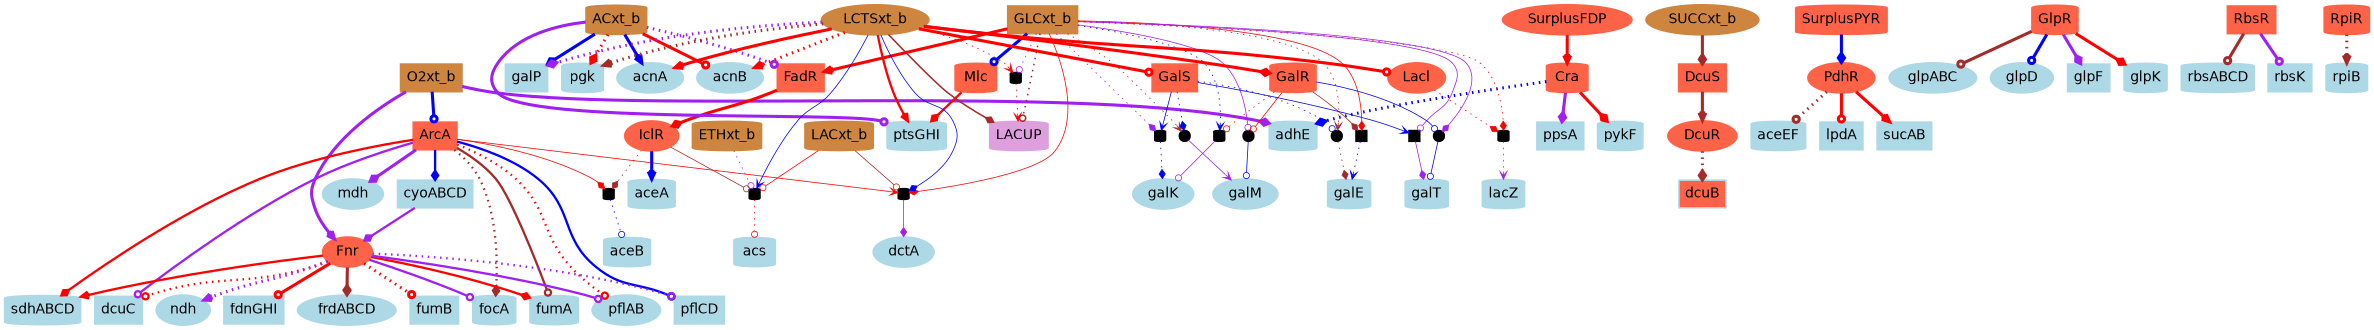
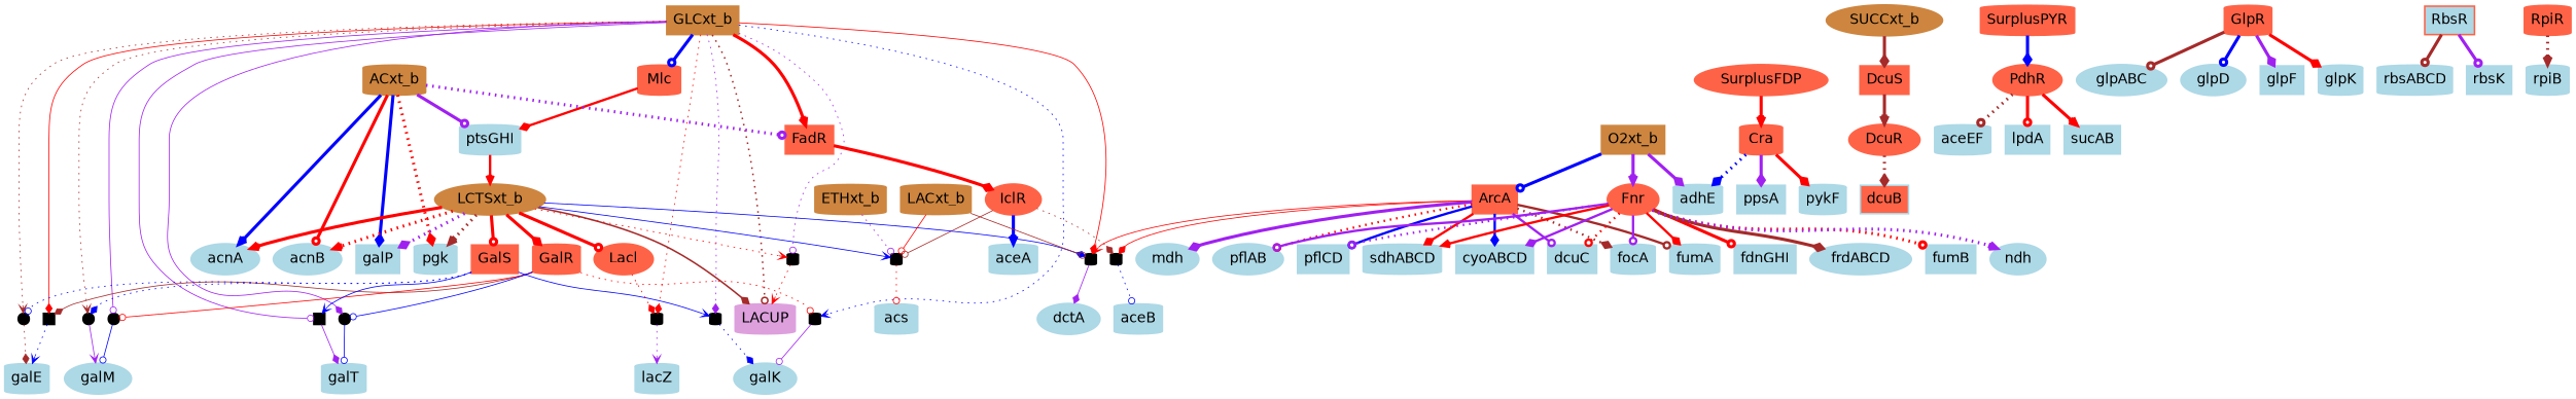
  digraph {
    node [color=lightblue fillcolor=lightblue fontname=Helvetica fontsize=18 shape=cylinder style="filled, bold"]
    edge [arrowhead=odot color=red dir=forward penwidth=4 sign=-1 style=bold weight=4]
    O2xt_b [color=peru fillcolor=peru shape=box]
    ArcA [color=tomato fillcolor=tomato shape=box]
    Fnr [color=tomato fillcolor=tomato shape=ellipse]
    adhE
    n5 [color=black fillcolor=black fixedsize=True height=0.2 label="." width=0.2]
    cyoABCD [shape=box]
    n7 [color=black fillcolor=black fixedsize=True height=0.2 label="." width=0.2]
    dcuC [shape=box]
    focA
    fumA
    mdh [shape=ellipse]
    pflAB [shape=ellipse]
    pflCD [shape=box]
    sdhABCD
    fdnGHI [shape=box]
    frdABCD [shape=ellipse]
    fumB [shape=box]
    ndh [shape=ellipse]
    aceB
    dctA [shape=ellipse]
    SurplusFDP [color=tomato fillcolor=tomato shape=ellipse]
    Cra [color=tomato fillcolor=tomato]
    ppsA [shape=box]
    pykF
    DcuS [color=tomato fillcolor=tomato shape=box]
    DcuR [color=tomato fillcolor=tomato shape=ellipse]
    dcuB [fillcolor=tomato shape=box]
    SUCCxt_b [color=peru fillcolor=peru shape=ellipse]
    GLCxt_b [color=peru fillcolor=peru shape=box]
    FadR [color=tomato fillcolor=tomato shape=box]
    LACUP [color=plum fillcolor=plum]
    n32 [color=black fillcolor=black fixedsize=True height=0.2 label="." width=0.2]
    Mlc [color=tomato fillcolor=tomato]
    n34 [color=black fillcolor=black fixedsize=True height=0.2 label="." shape=box width=0.2]
    n35 [color=black fillcolor=black fixedsize=True height=0.2 label="." shape=ellipse width=0.2]
    n36 [color=black fillcolor=black fixedsize=True height=0.2 label="." width=0.2]
    n37 [color=black fillcolor=black fixedsize=True height=0.2 label="." width=0.2]
    n38 [color=black fillcolor=black fixedsize=True height=0.2 label="." shape=ellipse width=0.2]
    n39 [color=black fillcolor=black fixedsize=True height=0.2 label="." shape=ellipse width=0.2]
    n40 [color=black fillcolor=black fixedsize=True height=0.2 label="." shape=ellipse width=0.2]
    n41 [color=black fillcolor=black fixedsize=True height=0.2 label="." shape=box width=0.2]
    n42 [color=black fillcolor=black fixedsize=True height=0.2 label="." width=0.2]
    IclR [color=tomato fillcolor=tomato shape=ellipse]
    ptsGHI
    galE
    galK [shape=ellipse]
    galM [shape=ellipse]
    galT
    lacZ
    n50 [color=black fillcolor=black fixedsize=True height=0.2 label="." width=0.2]
    aceA
    ACxt_b [color=peru fillcolor=peru]
    acnA [shape=ellipse]
    acnB [shape=ellipse]
    galP [shape=box]
    pgk
    LCTSxt_b [color=peru fillcolor=peru shape=ellipse]
    GalR [color=tomato fillcolor=tomato]
    GalS [color=tomato fillcolor=tomato shape=box]
    Lacl [color=tomato fillcolor=tomato shape=ellipse]
    acs
    SurplusPYR [color=tomato fillcolor=tomato]
    PdhR [color=tomato fillcolor=tomato shape=ellipse]
    aceEF
    lpdA [shape=box]
    sucAB [shape=box]
    ETHxt_b [color=peru fillcolor=peru]
    LACxt_b [color=peru fillcolor=peru]
    GlpR [color=tomato fillcolor=tomato]
    glpABC [shape=ellipse]
    glpD [shape=ellipse]
    glpF [shape=box]
    glpK
-   RbsR [color=tomato fillcolor=tomato shape=box]
+   RbsR [color=tomato shape=box]
    rbsABCD
    rbsK [shape=box]
    RpiR [color=tomato fillcolor=tomato]
    rpiB
    O2xt_b -> ArcA [color=blue]
    O2xt_b -> Fnr [arrowhead=vee color=purple]
    O2xt_b -> adhE [arrowhead=diamond color=purple style=solid]
    ArcA -> n5 [arrowhead=diamond penwidth=1 style=solid weight=1]
    ArcA -> cyoABCD [arrowhead=diamond color=blue penwidth=3 weight=3]
    ArcA -> n7 [arrowhead=vee penwidth=1 weight=1]
    ArcA -> dcuC [color=purple penwidth=3 sign=1 weight=3]
    ArcA -> focA [arrowhead=diamond color=brown penwidth=3 sign=1 style=dotted weight=3]
    ArcA -> fumA [color=brown penwidth=3 weight=3]
    ArcA -> mdh [arrowhead=diamond color=purple style=solid]
    ArcA -> pflAB [penwidth=3 sign=1 style=dotted weight=3]
    ArcA -> pflCD [color=blue penwidth=3 sign=1 weight=3]
    ArcA -> sdhABCD [arrowhead=diamond penwidth=3 style=solid weight=3]
-   cyoABCD -> Fnr [arrowhead=diamond color=purple penwidth=3 style=solid weight=3]
+   Fnr -> cyoABCD [arrowhead=diamond color=purple penwidth=3 style=solid weight=3]
    Fnr -> dcuC [penwidth=3 sign=1 style=dotted weight=3]
    Fnr -> focA [color=purple penwidth=3 sign=1 style=solid weight=3]
    Fnr -> fumA [arrowhead=diamond penwidth=3 style=solid weight=3]
    Fnr -> pflAB [color=purple penwidth=3 sign=1 style=solid weight=3]
    Fnr -> pflCD [color=purple penwidth=3 sign=1 style=dotted weight=3]
    Fnr -> sdhABCD [arrowhead=vee penwidth=3 weight=3]
    Fnr -> fdnGHI [sign=1]
    Fnr -> frdABCD [arrowhead=diamond color=brown sign=1]
    Fnr -> fumB [sign=1 style=dotted]
    Fnr -> ndh [arrowhead=vee color=purple style=dotted]
    n5 -> aceB [color=blue penwidth=1 sign=1 style=dotted weight=1]
    n7 -> dctA [arrowhead=diamond color=purple penwidth=1 sign=1 weight=1]
    SurplusFDP -> Cra [arrowhead=vee]
    Cra -> adhE [arrowhead=diamond color=blue style=dotted]
    Cra -> ppsA [arrowhead=diamond color=purple sign=1 style=solid]
    Cra -> pykF [arrowhead=diamond style=solid]
    DcuS -> DcuR [arrowhead=vee color=brown sign=1]
    DcuR -> dcuB [arrowhead=diamond color=brown sign=1 style=dotted]
    SUCCxt_b -> DcuS [arrowhead=diamond color=brown sign=1 style=solid]
    GLCxt_b -> n7 [arrowhead=diamond penwidth=1 style=solid weight=1]
    GLCxt_b -> FadR [arrowhead=vee sign=1]
    GLCxt_b -> LACUP [color=brown penwidth=2 style=dotted weight=2]
    GLCxt_b -> n32 [color=purple penwidth=1 style=dotted weight=1]
    GLCxt_b -> Mlc [color=blue style=solid]
    GLCxt_b -> n34 [arrowhead=diamond penwidth=1 style=solid weight=1]
    GLCxt_b -> n35 [arrowhead=vee color=brown penwidth=1 style=dotted weight=1]
    GLCxt_b -> n36 [arrowhead=vee color=blue penwidth=1 style=dotted weight=1]
    GLCxt_b -> n37 [arrowhead=diamond color=purple penwidth=1 style=dotted weight=1]
    GLCxt_b -> n38 [color=purple penwidth=1 style=solid weight=1]
    GLCxt_b -> n39 [arrowhead=vee color=brown penwidth=1 style=dotted weight=1]
    GLCxt_b -> n40 [arrowhead=diamond color=purple penwidth=1 style=solid weight=1]
    GLCxt_b -> n41 [color=purple penwidth=1 style=solid weight=1]
    GLCxt_b -> n42 [arrowhead=diamond penwidth=1 style=dotted weight=1]
    FadR -> IclR [arrowhead=diamond sign=1]
    n32 -> LACUP [arrowhead=vee penwidth=1 sign=1 style=dotted weight=1]
    Mlc -> ptsGHI [arrowhead=diamond penwidth=3 style=solid weight=3]
    n34 -> galE [arrowhead=vee color=blue penwidth=1 sign=1 style=dotted weight=1]
    n35 -> galE [arrowhead=diamond color=brown penwidth=1 sign=1 style=dotted weight=1]
    n36 -> galK [color=purple penwidth=1 sign=1 style=solid weight=1]
    n37 -> galK [arrowhead=diamond color=blue penwidth=1 sign=1 style=dotted weight=1]
    n38 -> galM [color=blue penwidth=1 sign=1 weight=1]
    n39 -> galM [arrowhead=vee color=purple penwidth=1 sign=1 weight=1]
    n40 -> galT [color=blue penwidth=1 sign=1 weight=1]
    n41 -> galT [arrowhead=diamond color=purple penwidth=1 sign=1 weight=1]
    n42 -> lacZ [arrowhead=vee color=purple penwidth=1 sign=1 style=dotted weight=1]
    IclR -> n5 [arrowhead=diamond color=brown penwidth=1 style=dotted weight=1]
    IclR -> n50 [color=brown penwidth=1 style=solid weight=1]
    IclR -> aceA [arrowhead=vee color=blue]
    n50 -> acs [penwidth=1 sign=1 style=dotted weight=1]
    ACxt_b -> FadR [color=purple style=dotted]
    ACxt_b -> ptsGHI [color=purple sign=1 style=solid]
    ACxt_b -> acnA [arrowhead=vee color=blue sign=1 style=solid]
    ACxt_b -> acnB [sign=1]
    ACxt_b -> galP [arrowhead=diamond color=blue sign=1 style=solid]
    ACxt_b -> pgk [arrowhead=diamond sign=1 style=dotted]
    LCTSxt_b -> n7 [arrowhead=diamond color=blue penwidth=1 weight=1]
    LCTSxt_b -> LACUP [arrowhead=diamond color=brown penwidth=2 weight=2]
    LCTSxt_b -> n32 [arrowhead=vee penwidth=1 style=dotted weight=1]
-   LCTSxt_b -> ptsGHI [arrowhead=vee penwidth=3 sign=1 style=solid weight=3]
+   ptsGHI -> LCTSxt_b [arrowhead=vee penwidth=3 sign=1 style=solid weight=3]
    LCTSxt_b -> n50 [arrowhead=vee color=blue penwidth=1 weight=1]
    LCTSxt_b -> acnA [arrowhead=vee sign=1 style=solid]
    LCTSxt_b -> acnB [arrowhead=vee sign=1 style=dotted]
    LCTSxt_b -> galP [arrowhead=diamond color=purple sign=1 style=dotted]
    LCTSxt_b -> pgk [arrowhead=vee color=brown sign=1 style=dotted]
    LCTSxt_b -> GalR [arrowhead=diamond]
    LCTSxt_b -> GalS
    LCTSxt_b -> Lacl [style=solid]
    GalR -> n34 [arrowhead=diamond color=brown penwidth=1 weight=1]
    GalR -> n36 [penwidth=1 style=dotted weight=1]
    GalR -> n38 [penwidth=1 style=solid weight=1]
    GalR -> n40 [color=blue penwidth=1 weight=1]
    GalS -> n35 [color=blue penwidth=1 style=dotted weight=1]
    GalS -> n37 [arrowhead=vee color=blue penwidth=1 style=solid weight=1]
    GalS -> n39 [arrowhead=diamond color=blue penwidth=1 style=dotted weight=1]
    GalS -> n41 [arrowhead=vee color=blue penwidth=1 weight=1]
    Lacl -> n42 [arrowhead=diamond penwidth=1 style=dotted weight=1]
    SurplusPYR -> PdhR [arrowhead=diamond color=blue]
    PdhR -> aceEF [color=brown style=dotted]
    PdhR -> lpdA
    PdhR -> sucAB [arrowhead=vee]
    ETHxt_b -> n50 [color=purple penwidth=1 style=dotted weight=1]
    LACxt_b -> n7 [color=brown penwidth=1 style=solid weight=1]
    LACxt_b -> n50 [penwidth=1 weight=1]
    GlpR -> glpABC [color=brown]
    GlpR -> glpD [color=blue]
    GlpR -> glpF [arrowhead=diamond color=purple style=solid]
    GlpR -> glpK [arrowhead=diamond style=solid]
    RbsR -> rbsABCD [color=brown]
    RbsR -> rbsK [color=purple style=solid]
    RpiR -> rpiB [arrowhead=vee color=brown style=dotted]
  }
